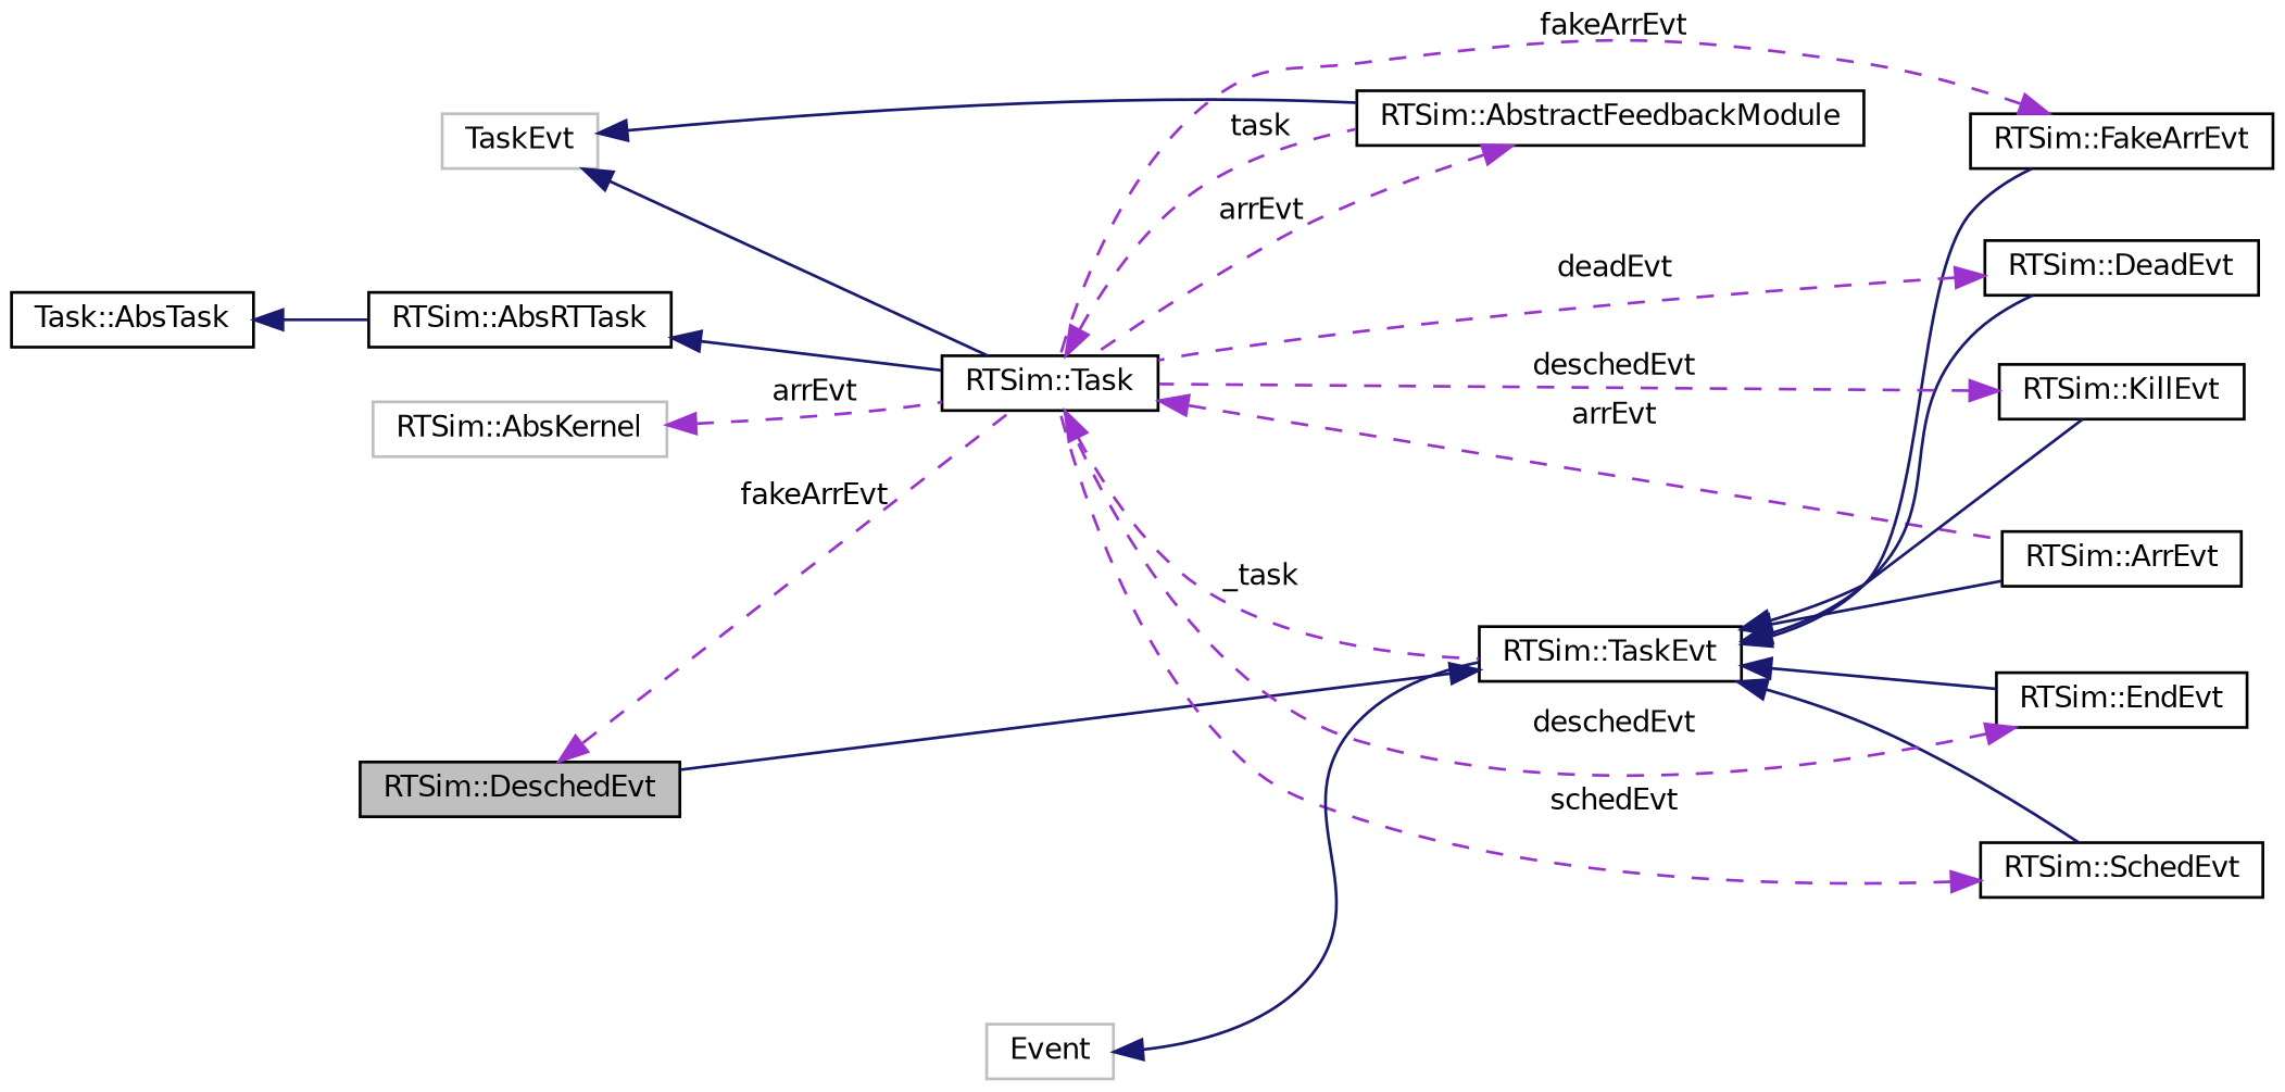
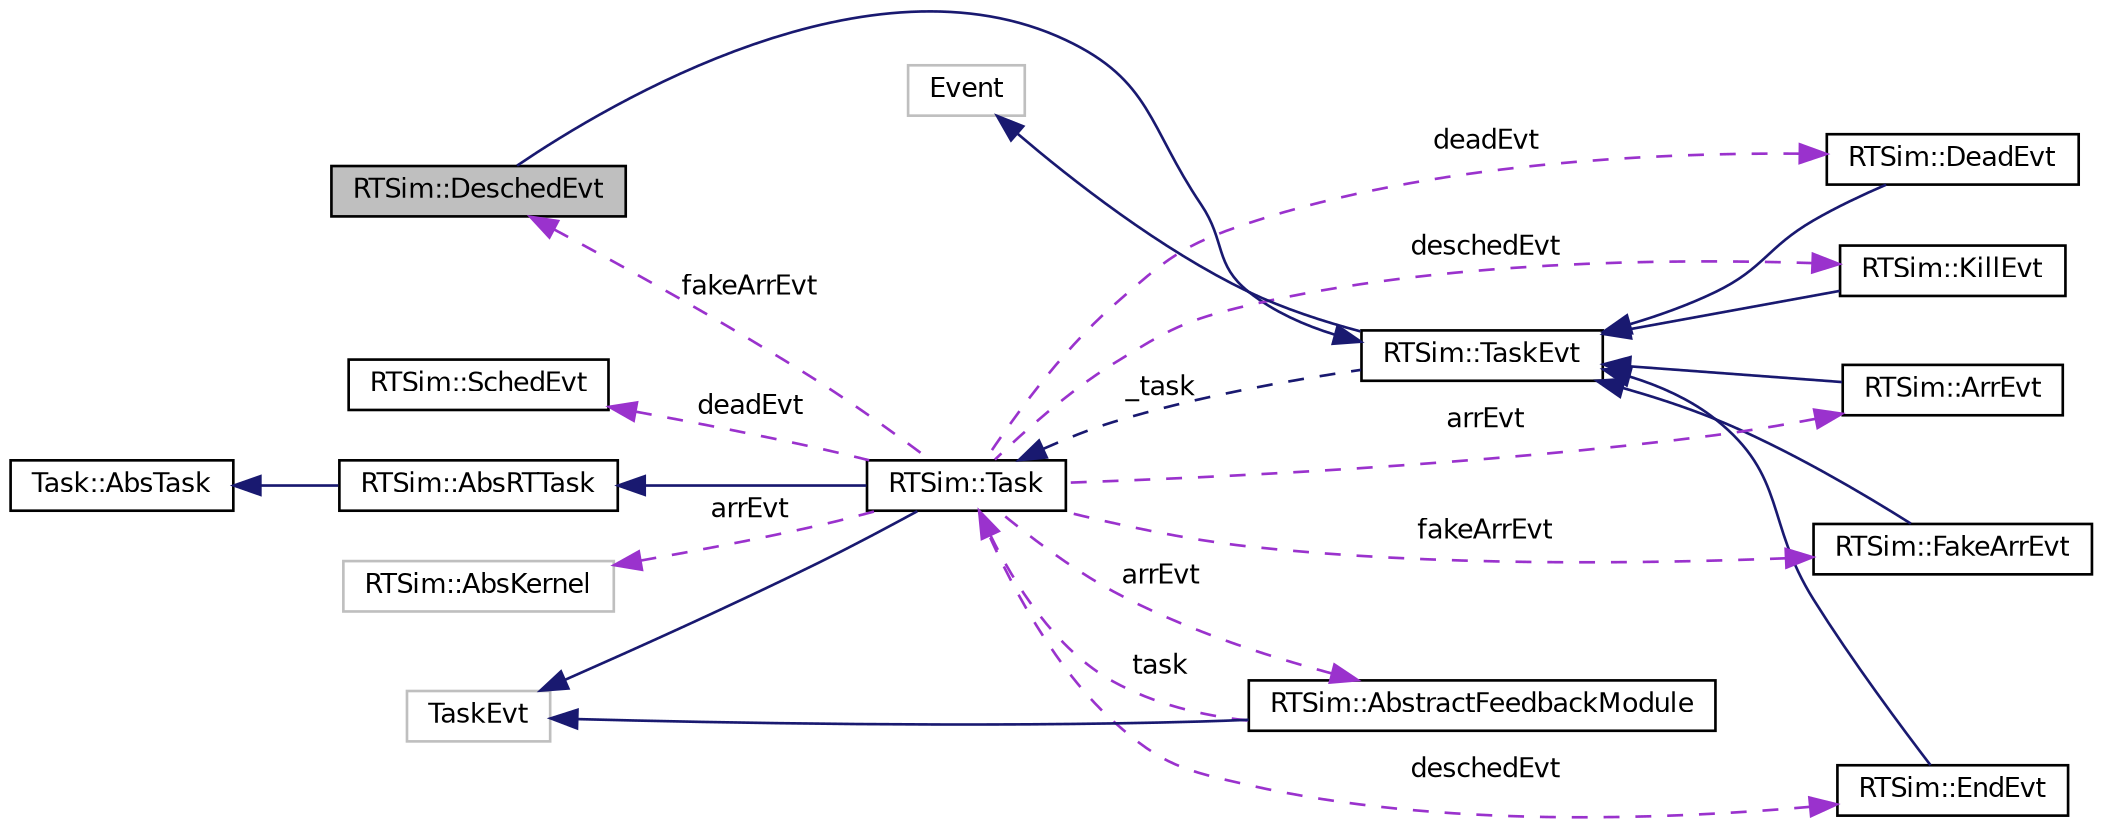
  digraph {
    rankdir=LR
    node [color=black fillcolor=white fontname=Helvetica fontsize=10 shape=record style=filled]
    edge [color=midnightblue dir=back fontname=Helvetica fontsize=10 labelfontname=Helvetica labelfontsize=10 style=solid]
    n1 [fillcolor=grey75 fontcolor=black height=0.2 label="RTSim::DeschedEvt" width=0.4]
    n2 [height=0.2 label="RTSim::Task" width=0.4]
    n3 [height=0.2 label="RTSim::TaskEvt" width=0.4]
    n4 [height=0.2 label="RTSim::AbstractFeedbackModule" width=0.4]
    n5 [height=0.2 label="RTSim::FakeArrEvt" width=0.4]
    n6 [height=0.2 label="RTSim::DeadEvt" width=0.4]
    n7 [height=0.2 label="RTSim::KillEvt" width=0.4]
    n8 [height=0.2 label="RTSim::EndEvt" width=0.4]
    n9 [height=0.2 label="RTSim::SchedEvt" width=0.4]
    n10 [height=0.2 label="RTSim::ArrEvt" width=0.4]
    n11 [color=grey75 height=0.2 label=Event width=0.4]
    n12 [color=grey75 height=0.2 label=TaskEvt width=0.4]
    n13 [height=0.2 label="RTSim::AbsRTTask" width=0.4]
    n14 [height=0.2 label="Task::AbsTask" width=0.4]
    n15 [color=grey75 height=0.2 label="RTSim::AbsKernel" width=0.4]
    n1 -> n2 [color=darkorchid3 label=" fakeArrEvt" style=dashed]
-   n2 -> n3 [color=darkorchid3 label=" _task" style=dashed]
+   n2 -> n3 [label=" _task" style=dashed]
    n2 -> n4 [color=darkorchid3 label=" task" style=dashed]
    n3 -> n1
    n3 -> n5
    n3 -> n6
    n3 -> n7
    n3 -> n8
-   n3 -> n9
    n3 -> n10
    n4 -> n2 [color=darkorchid3 label=" arrEvt" style=dashed]
    n5 -> n2 [color=darkorchid3 label=" fakeArrEvt" style=dashed]
    n6 -> n2 [color=darkorchid3 label=" deadEvt" style=dashed]
    n7 -> n2 [color=darkorchid3 label=" deschedEvt" style=dashed]
    n8 -> n2 [color=darkorchid3 label=" deschedEvt" style=dashed]
-   n9 -> n2 [color=darkorchid3 label=" schedEvt" style=dashed]
-   n2 -> n10 [color=darkorchid3 label=" arrEvt" style=dashed]
+   n9 -> n2 [color=darkorchid3 label=" deadEvt" style=dashed]
+   n10 -> n2 [color=darkorchid3 label=" arrEvt" style=dashed]
    n11 -> n3
    n12 -> n2
    n12 -> n4
    n13 -> n2
    n14 -> n13
    n15 -> n2 [color=darkorchid3 label=" arrEvt" style=dashed]
  }
